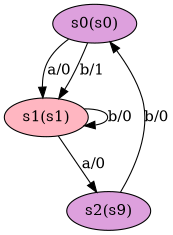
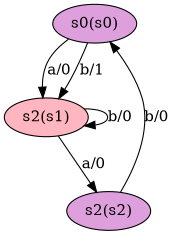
  digraph {
    node [fillcolor=plum style=filled]
    n1 [label="s0(s0)"]
-   n2 [fillcolor=lightpink label="s1(s1)"]
-   n3 [label="s2(s9)"]
+   n2 [fillcolor=lightpink label="s2(s1)"]
+   n3 [label="s2(s2)"]
    n1 -> n2 [label="a/0"]
    n1 -> n2 [label="b/1"]
    n2 -> n2 [label="b/0"]
    n2 -> n3 [label="a/0"]
    n3 -> n1 [label="b/0"]
  }
